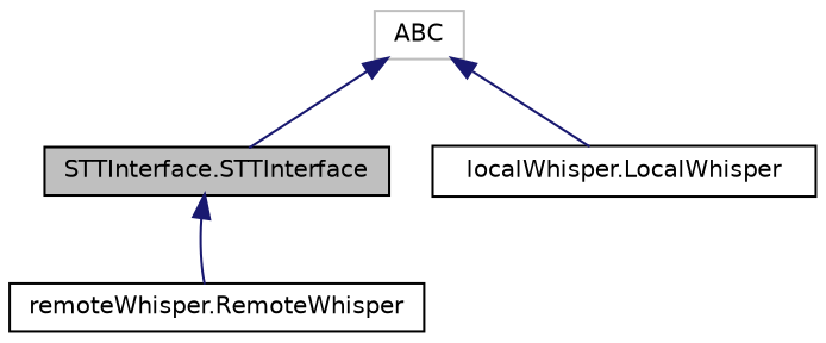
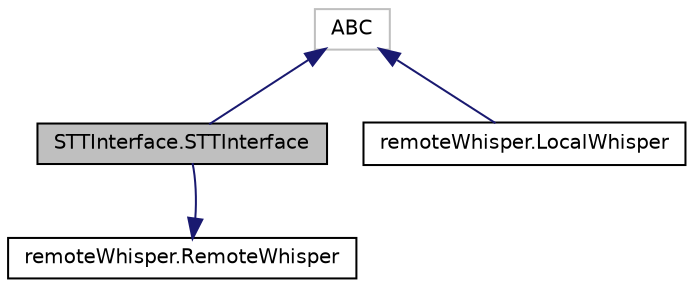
  digraph {
    node [color=black fillcolor=white fontname=Helvetica fontsize=10 shape=record style=filled]
    edge [color=midnightblue dir=back fontname=Helvetica fontsize=10 labelfontname=Helvetica labelfontsize=10 style=solid]
    n1 [fillcolor=grey75 fontcolor=black height=0.2 label="STTInterface.STTInterface" width=0.4]
    n2 [height=0.2 label="remoteWhisper.RemoteWhisper" width=0.4]
-   n3 [height=0.2 label="localWhisper.LocalWhisper" width=0.4]
+   n3 [height=0.2 label="remoteWhisper.LocalWhisper" width=0.4]
    n4 [color=grey75 height=0.2 label=ABC width=0.4]
-   n1 -> n2
+   n2 -> n1
    n4 -> n1
    n4 -> n3
  }
